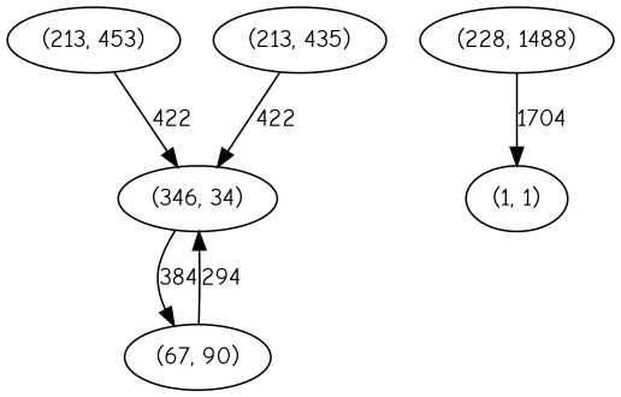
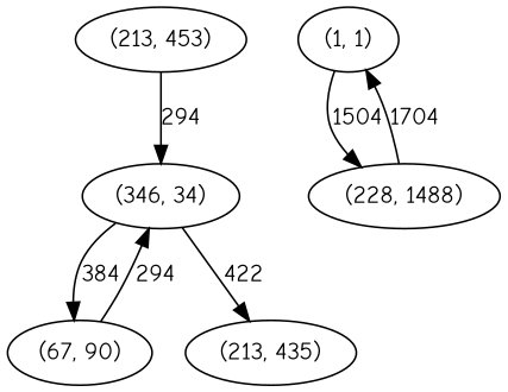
  digraph {
    fontname="Comic Neue"
    node [fontname="Comic Neue"]
    edge [fontname="Comic Neue"]
    "(213, 453)"
    "(346, 34)"
    "(67, 90)"
    "(213, 435)"
    "(1, 1)"
    "(228, 1488)"
-   "(213, 453)" -> "(346, 34)" [label=422]
+   "(213, 453)" -> "(346, 34)" [label=294]
    "(346, 34)" -> "(67, 90)" [label=384]
-   "(213, 435)" -> "(346, 34)" [label=422]
+   "(346, 34)" -> "(213, 435)" [label=422]
    "(67, 90)" -> "(346, 34)" [label=294]
+   "(1, 1)" -> "(228, 1488)" [label=1504]
    "(228, 1488)" -> "(1, 1)" [label=1704]
  }
